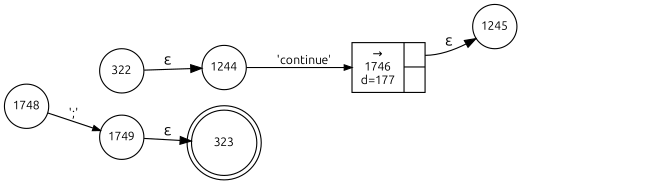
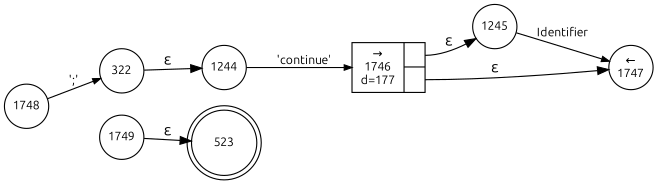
  digraph {
    fontname=Ubuntu
    rankdir=LR
    node [fixedsize=true fontname=Ubuntu fontsize=11 shape=circle peripheries=1]
    edge [fontname=Ubuntu]
-   n1 [label=323 shape=doublecircle width=.6 peripheries=""]
+   n1 [label=523 shape=doublecircle width=.6 peripheries=""]
    n2 [label=1244 width=.55]
    n3 [fixedsize=false label="{&rarr;\n1746\nd=177|{<p0>|<p1>}}" shape=record]
    n4 [label=1245 width=.55]
+   n5 [label="&larr;\n1747" width=.55]
    n6 [label=322 width=.55]
    n7 [label=1748 width=.55]
    n8 [label=1749 width=.55]
    n2 -> n3 [arrowhead=normal arrowsize=.7 fontsize=11 label="'continue'"]
    n3 -> n4 [label="&epsilon;" tailport=p0]
+   n3 -> n5 [label="&epsilon;" tailport=p1]
+   n4 -> n5 [arrowhead=normal arrowsize=.7 fontsize=11 label=Identifier]
    n6 -> n2 [label="&epsilon;"]
-   n7 -> n8 [arrowhead=normal arrowsize=.7 fontsize=11 label="';'"]
+   n7 -> n6 [arrowhead=normal arrowsize=.7 fontsize=11 label="';'"]
    n8 -> n1 [label="&epsilon;"]
  }
